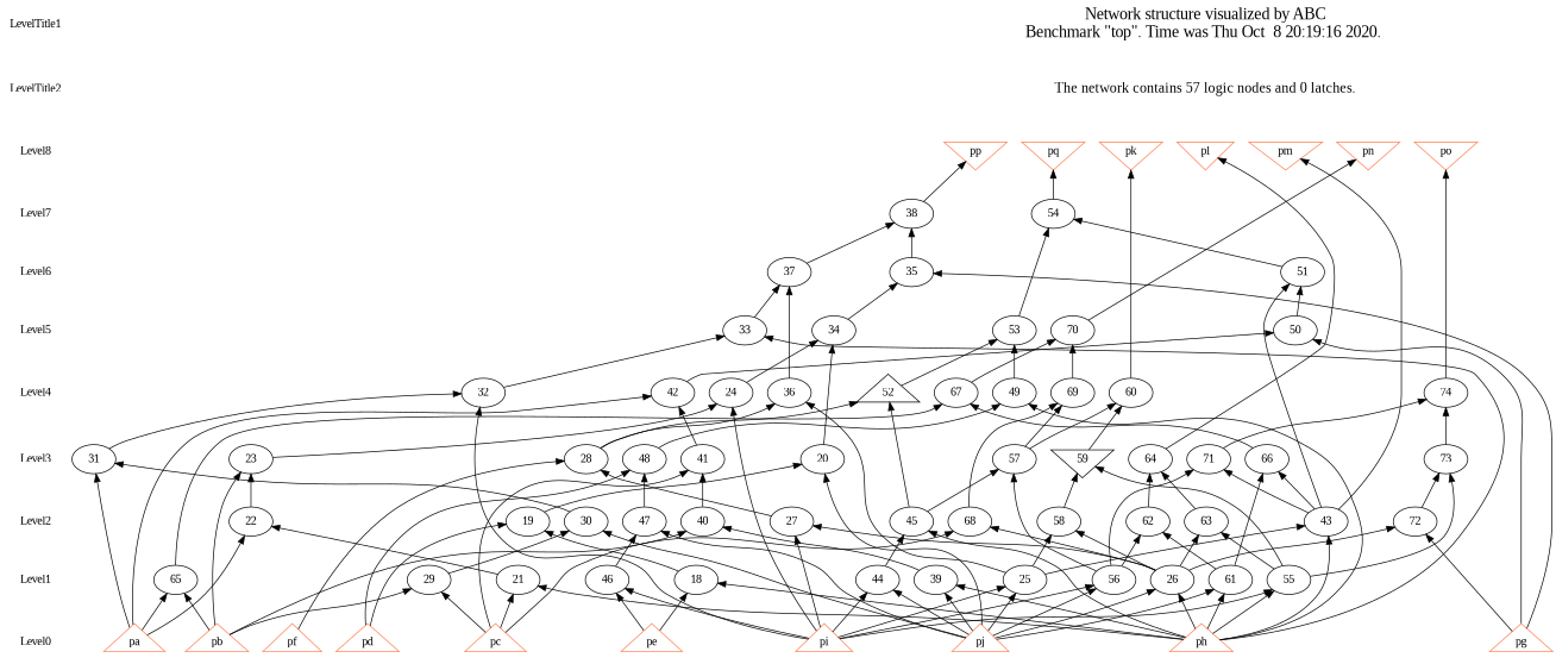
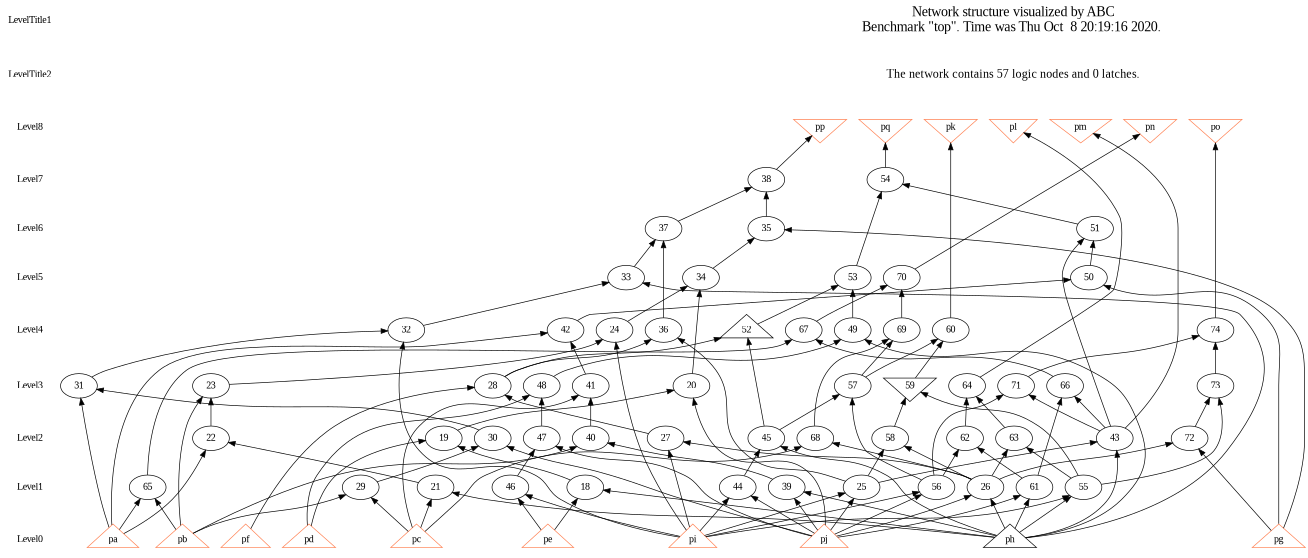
  digraph {
    fontname="Liberation Serif"
    node [fontname="Liberation Serif" shape=ellipse]
    edge [dir=back fontname="Liberation Serif" style=solid]
    LevelTitle1 [shape=plaintext]
    LevelTitle2 [shape=plaintext]
    Level8 [shape=plaintext]
    Level7 [shape=plaintext]
    Level6 [shape=plaintext]
    Level5 [shape=plaintext]
    Level4 [shape=plaintext]
    Level3 [shape=plaintext]
    Level2 [shape=plaintext]
    Level1 [shape=plaintext]
    Level0 [shape=plaintext]
    n12 [fontsize=20 label="Network structure visualized by ABC\nBenchmark \"top\". Time was Thu Oct  8 20:19:16 2020. " shape=plaintext]
    n13 [fontsize=18 label="The network contains 57 logic nodes and 0 latches.\n" shape=plaintext]
    n14 [color=coral fillcolor=coral label=pp shape=invtriangle]
    n15 [color=coral fillcolor=coral label=pq shape=invtriangle]
    n16 [color=coral fillcolor=coral label=pk shape=invtriangle]
    n17 [color=coral fillcolor=coral label=pl shape=invtriangle]
    n18 [color=coral fillcolor=coral label=pm shape=invtriangle]
    n19 [color=coral fillcolor=coral label=pn shape=invtriangle]
    n20 [color=coral fillcolor=coral label=po shape=invtriangle]
    n21 [label="38\n"]
    n22 [label="54\n"]
    n23 [label="35\n"]
    n24 [label="37\n"]
    n25 [label="51\n"]
    n26 [label="33\n"]
    n27 [label="34\n"]
    n28 [label="50\n"]
    n29 [label="53\n"]
    n30 [label="70\n"]
    n31 [label="24\n"]
    n32 [label="32\n"]
    n33 [label="36\n"]
    n34 [label="42\n"]
    n35 [label="49\n"]
    n36 [label="52\n" shape=triangle]
    n37 [label="60\n"]
    n38 [label="67\n"]
    n39 [label="69\n"]
    n40 [label="74\n"]
    n41 [label="20\n"]
    n42 [label="23\n"]
    n43 [label="28\n"]
    n44 [label="31\n"]
    n45 [label="41\n"]
    n46 [label="48\n"]
    n47 [label="57\n"]
    n48 [label="59\n" shape=invtriangle]
    n49 [label="64\n"]
    n50 [label="66\n"]
    n51 [label="71\n"]
    n52 [label="73\n"]
    n53 [label="19\n"]
    n54 [label="22\n"]
    n55 [label="27\n"]
    n56 [label="30\n"]
    n57 [label="40\n"]
    n58 [label="43\n"]
    n59 [label="45\n"]
    n60 [label="47\n"]
    n61 [label="58\n"]
    n62 [label="62\n"]
    n63 [label="63\n"]
    n64 [label="68\n"]
    n65 [label="72\n"]
    n66 [label="18\n"]
    n67 [label="21\n"]
    n68 [label="25\n"]
    n69 [label="26\n"]
    n70 [label="29\n"]
    n71 [label="39\n"]
    n72 [label="44\n"]
    n73 [label="46\n"]
    n74 [label="55\n"]
    n75 [label="56\n"]
    n76 [label="61\n"]
    n77 [label="65\n"]
    n78 [color=coral fillcolor=coral label=pa shape=triangle]
    n79 [color=coral fillcolor=coral label=pb shape=triangle]
    n80 [color=coral fillcolor=coral label=pc shape=triangle]
    n81 [color=coral fillcolor=coral label=pd shape=triangle]
    n82 [color=coral fillcolor=coral label=pe shape=triangle]
    n83 [color=coral fillcolor=coral label=pf shape=triangle]
    n84 [color=coral fillcolor=coral label=pg shape=triangle]
-   n85 [color=coral fillcolor=coral label=ph shape=triangle]
+   n85 [color=black fillcolor=coral label=ph shape=triangle]
    n86 [color=coral fillcolor=coral label=pi shape=triangle]
    n87 [color=coral fillcolor=coral label=pj shape=triangle]
    subgraph sub_1 {
      LevelTitle1
      LevelTitle2
      Level8
      Level7
      Level6
      Level5
      Level4
      Level3
      Level2
      Level1
      Level0
    }
    subgraph sub_2 {
      rank=same
      LevelTitle1
      n12
    }
    subgraph sub_3 {
      rank=same
      LevelTitle2
      n13
    }
    subgraph sub_4 {
      rank=same
      Level8
      n14
      n15
      n16
      n17
      n18
      n19
      n20
    }
    subgraph sub_5 {
      rank=same
      Level7
      n21
      n22
    }
    subgraph sub_6 {
      rank=same
      Level6
      n23
      n24
      n25
    }
    subgraph sub_7 {
      rank=same
      Level5
      n26
      n27
      n28
      n29
      n30
    }
    subgraph sub_8 {
      rank=same
      Level4
      n31
      n32
      n33
      n34
      n35
      n36
      n37
      n38
      n39
      n40
    }
    subgraph sub_9 {
      rank=same
      Level3
      n41
      n42
      n43
      n44
      n45
      n46
      n47
      n48
      n49
      n50
      n51
      n52
    }
    subgraph sub_10 {
      rank=same
      Level2
      n53
      n54
      n55
      n56
      n57
      n58
      n59
      n60
      n61
      n62
      n63
      n64
      n65
    }
    subgraph sub_11 {
      rank=same
      Level1
      n66
      n67
      n68
      n69
      n70
      n71
      n72
      n73
      n74
      n75
      n76
      n77
    }
    subgraph sub_12 {
      rank=same
      Level0
      n78
      n79
      n80
      n81
      n82
      n83
      n84
      n85
      n86
      n87
    }
    LevelTitle1 -> LevelTitle2 [style=invis]
    LevelTitle2 -> Level8 [style=invis]
    Level8 -> Level7 [style=invis]
    Level7 -> Level6 [style=invis]
    Level6 -> Level5 [style=invis]
    Level5 -> Level4 [style=invis]
    Level4 -> Level3 [style=invis]
    Level3 -> Level2 [style=invis]
    Level2 -> Level1 [style=invis]
    Level1 -> Level0 [style=invis]
    n12 -> n13 [style=invis]
    n13 -> n14 [style=invis]
    n13 -> n15 [style=invis]
    n13 -> n16 [style=invis]
    n13 -> n17 [style=invis]
    n13 -> n18 [style=invis]
    n13 -> n19 [style=invis]
    n13 -> n20 [style=invis]
    n14 -> n15 [style=invis]
    n14 -> n21
    n15 -> n16 [style=invis]
    n15 -> n22
    n16 -> n17 [style=invis]
    n16 -> n37
    n17 -> n18 [style=invis]
    n17 -> n49
    n18 -> n19 [style=invis]
    n18 -> n58
    n19 -> n20 [style=invis]
    n19 -> n30
    n20 -> n40
    n21 -> n23
    n21 -> n24
    n22 -> n25
    n22 -> n29
    n23 -> n27
    n23 -> n84
    n24 -> n26
    n24 -> n33
    n25 -> n28
    n25 -> n58
    n26 -> n32
    n26 -> n85
    n27 -> n31
    n27 -> n41
    n28 -> n34
    n28 -> n84
    n29 -> n35
    n29 -> n36
    n30 -> n38
    n30 -> n39
    n31 -> n42
    n31 -> n86
    n32 -> n44
    n32 -> n86
    n33 -> n43
    n33 -> n68
    n34 -> n45
    n34 -> n78
    n35 -> n46
    n35 -> n85
    n36 -> n43
    n36 -> n59
    n37 -> n47
    n37 -> n48
    n38 -> n50
    n38 -> n77
    n39 -> n47
    n39 -> n64
    n40 -> n51
    n40 -> n52
    n41 -> n53
    n41 -> n87
    n42 -> n54
    n42 -> n79
    n43 -> n55
    n43 -> n83
    n44 -> n56
    n44 -> n78
    n45 -> n57
    n45 -> n80
    n46 -> n60
    n46 -> n81
    n47 -> n59
    n47 -> n75
    n48 -> n61
    n48 -> n74
    n49 -> n62
    n49 -> n63
    n50 -> n58
    n50 -> n76
    n51 -> n58
    n51 -> n75
    n52 -> n65
    n52 -> n74
    n53 -> n66
    n53 -> n81
    n54 -> n67
    n54 -> n78
    n55 -> n69
    n55 -> n86
    n56 -> n70
    n56 -> n87
    n57 -> n71
    n57 -> n79
    n58 -> n68
    n58 -> n85
    n59 -> n72
    n59 -> n85
    n60 -> n73
    n60 -> n87
    n61 -> n68
    n61 -> n69
    n62 -> n75
    n62 -> n76
    n63 -> n69
    n63 -> n74
    n64 -> n69
    n64 -> n80
    n65 -> n69
    n65 -> n84
    n66 -> n82
    n66 -> n85
    n67 -> n80
    n67 -> n85
    n68 -> n86
    n68 -> n87
    n69 -> n85
    n69 -> n87
    n70 -> n79
    n70 -> n80
    n71 -> n85
    n71 -> n87
    n72 -> n86
    n72 -> n87
    n73 -> n82
    n73 -> n86
    n74 -> n85
    n74 -> n86
    n75 -> n86
    n75 -> n87
    n76 -> n85
    n76 -> n87
    n77 -> n78
    n77 -> n79
  }
